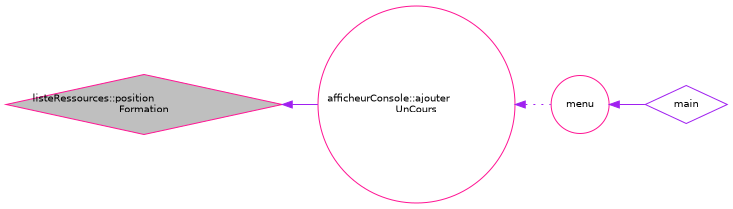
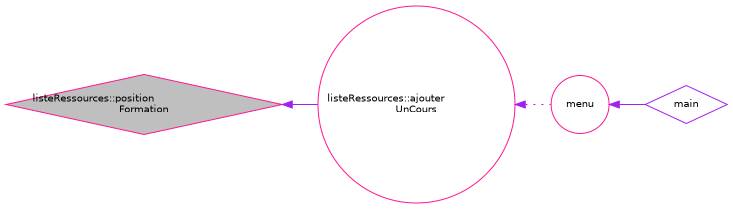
  digraph {
    rankdir=LR
    node [color=deeppink fillcolor=white fontname=Helvetica fontsize=10 shape=diamond style=filled]
    edge [color=purple dir=back fontname=Helvetica fontsize=10 labelfontname=Helvetica labelfontsize=10 style=solid]
    n1 [fillcolor=grey75 fontcolor=black height=0.2 label="listeRessources::position\lFormation" width=0.4]
-   n2 [height=0.2 label="afficheurConsole::ajouter\lUnCours" shape=circle width=0.4]
+   n2 [height=0.2 label="listeRessources::ajouter\lUnCours" shape=circle width=0.4]
    n3 [height=0.2 label=menu shape=circle width=0.4]
    n4 [color=purple height=0.2 label=main width=0.4]
    n1 -> n2
    n2 -> n3 [style=dotted]
    n3 -> n4
  }
